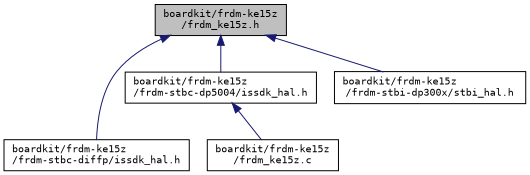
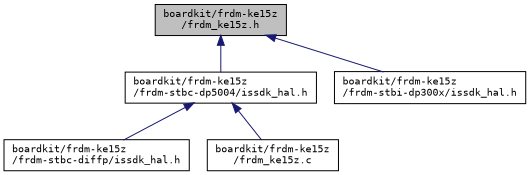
  digraph {
    fontname="DejaVu Sans Mono"
    node [color=black fillcolor=white fontname="DejaVu Sans Mono" fontsize=10 shape=record style=filled]
    edge [color=midnightblue dir=back fontname="DejaVu Sans Mono" fontsize=10 labelfontname=Helvetica labelfontsize=10 style=solid]
    n1 [fillcolor=grey75 fontcolor=black height=0.2 label="boardkit/frdm-ke15z\l/frdm_ke15z.h" width=0.4]
    n2 [height=0.2 label="boardkit/frdm-ke15z\l/frdm-stbc-diffp/issdk_hal.h" width=0.4]
    n3 [height=0.2 label="boardkit/frdm-ke15z\l/frdm-stbc-dp5004/issdk_hal.h" width=0.4]
-   n4 [height=0.2 label="boardkit/frdm-ke15z\l/frdm-stbi-dp300x/stbi_hal.h" width=0.4]
+   n4 [height=0.2 label="boardkit/frdm-ke15z\l/frdm-stbi-dp300x/issdk_hal.h" width=0.4]
    n5 [height=0.2 label="boardkit/frdm-ke15z\l/frdm_ke15z.c" width=0.4]
-   n1 -> n2
+   n3 -> n2
    n1 -> n3
    n1 -> n4
    n3 -> n5
  }
